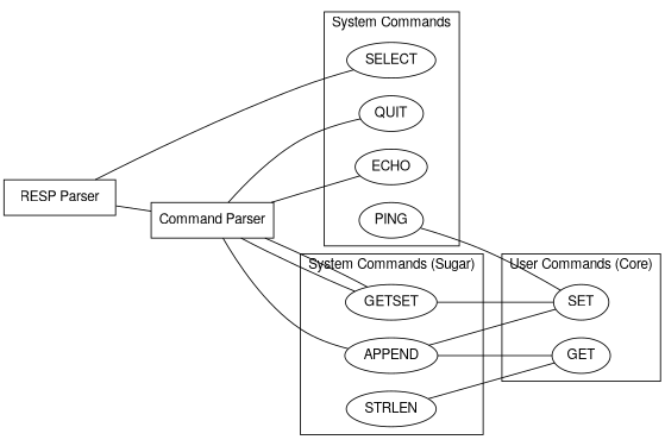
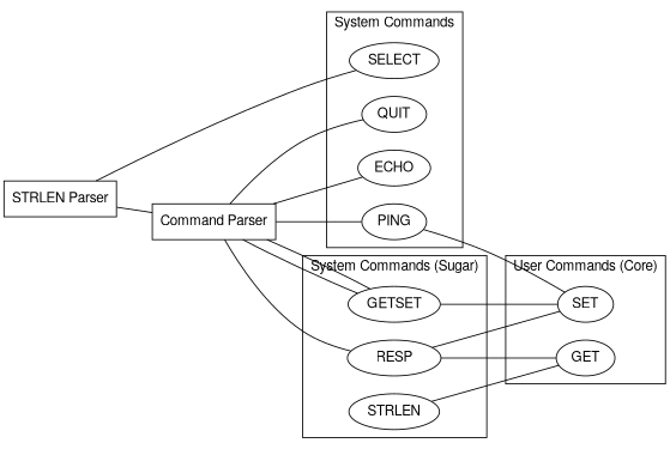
  graph {
    fontname="Helvetica,Arial,sans-serif"
    rankdir=LR
    node [fontname="Helvetica,Arial,sans-serif" shape=ellipse]
    edge [fontname="Helvetica,Arial,sans-serif"]
    ECHO
    PING
    QUIT
    SELECT
-   APPEND
+   APPEND [label=RESP]
    GETSET
    STRLEN
    GET
    SET
-   n10 [label="RESP Parser" shape=box]
+   n10 [label="STRLEN Parser" shape=box]
    n11 [label="Command Parser" shape=box]
    subgraph cluster_1 {
      label="System Commands"
      ECHO
      PING
      QUIT
      SELECT
    }
    subgraph cluster_2 {
      label="System Commands (Sugar)"
      APPEND
      GETSET
      STRLEN
    }
    subgraph cluster_3 {
      label="User Commands (Core)"
      GET
      SET
    }
    PING -- SET
    APPEND -- GET
    APPEND -- SET
    GETSET -- SET
    STRLEN -- GET
    n10 -- SELECT
    n10 -- n11
    n11 -- ECHO
+   n11 -- PING
    n11 -- QUIT
    n11 -- APPEND
    n11 -- GETSET
    n11 -- GETSET
  }
